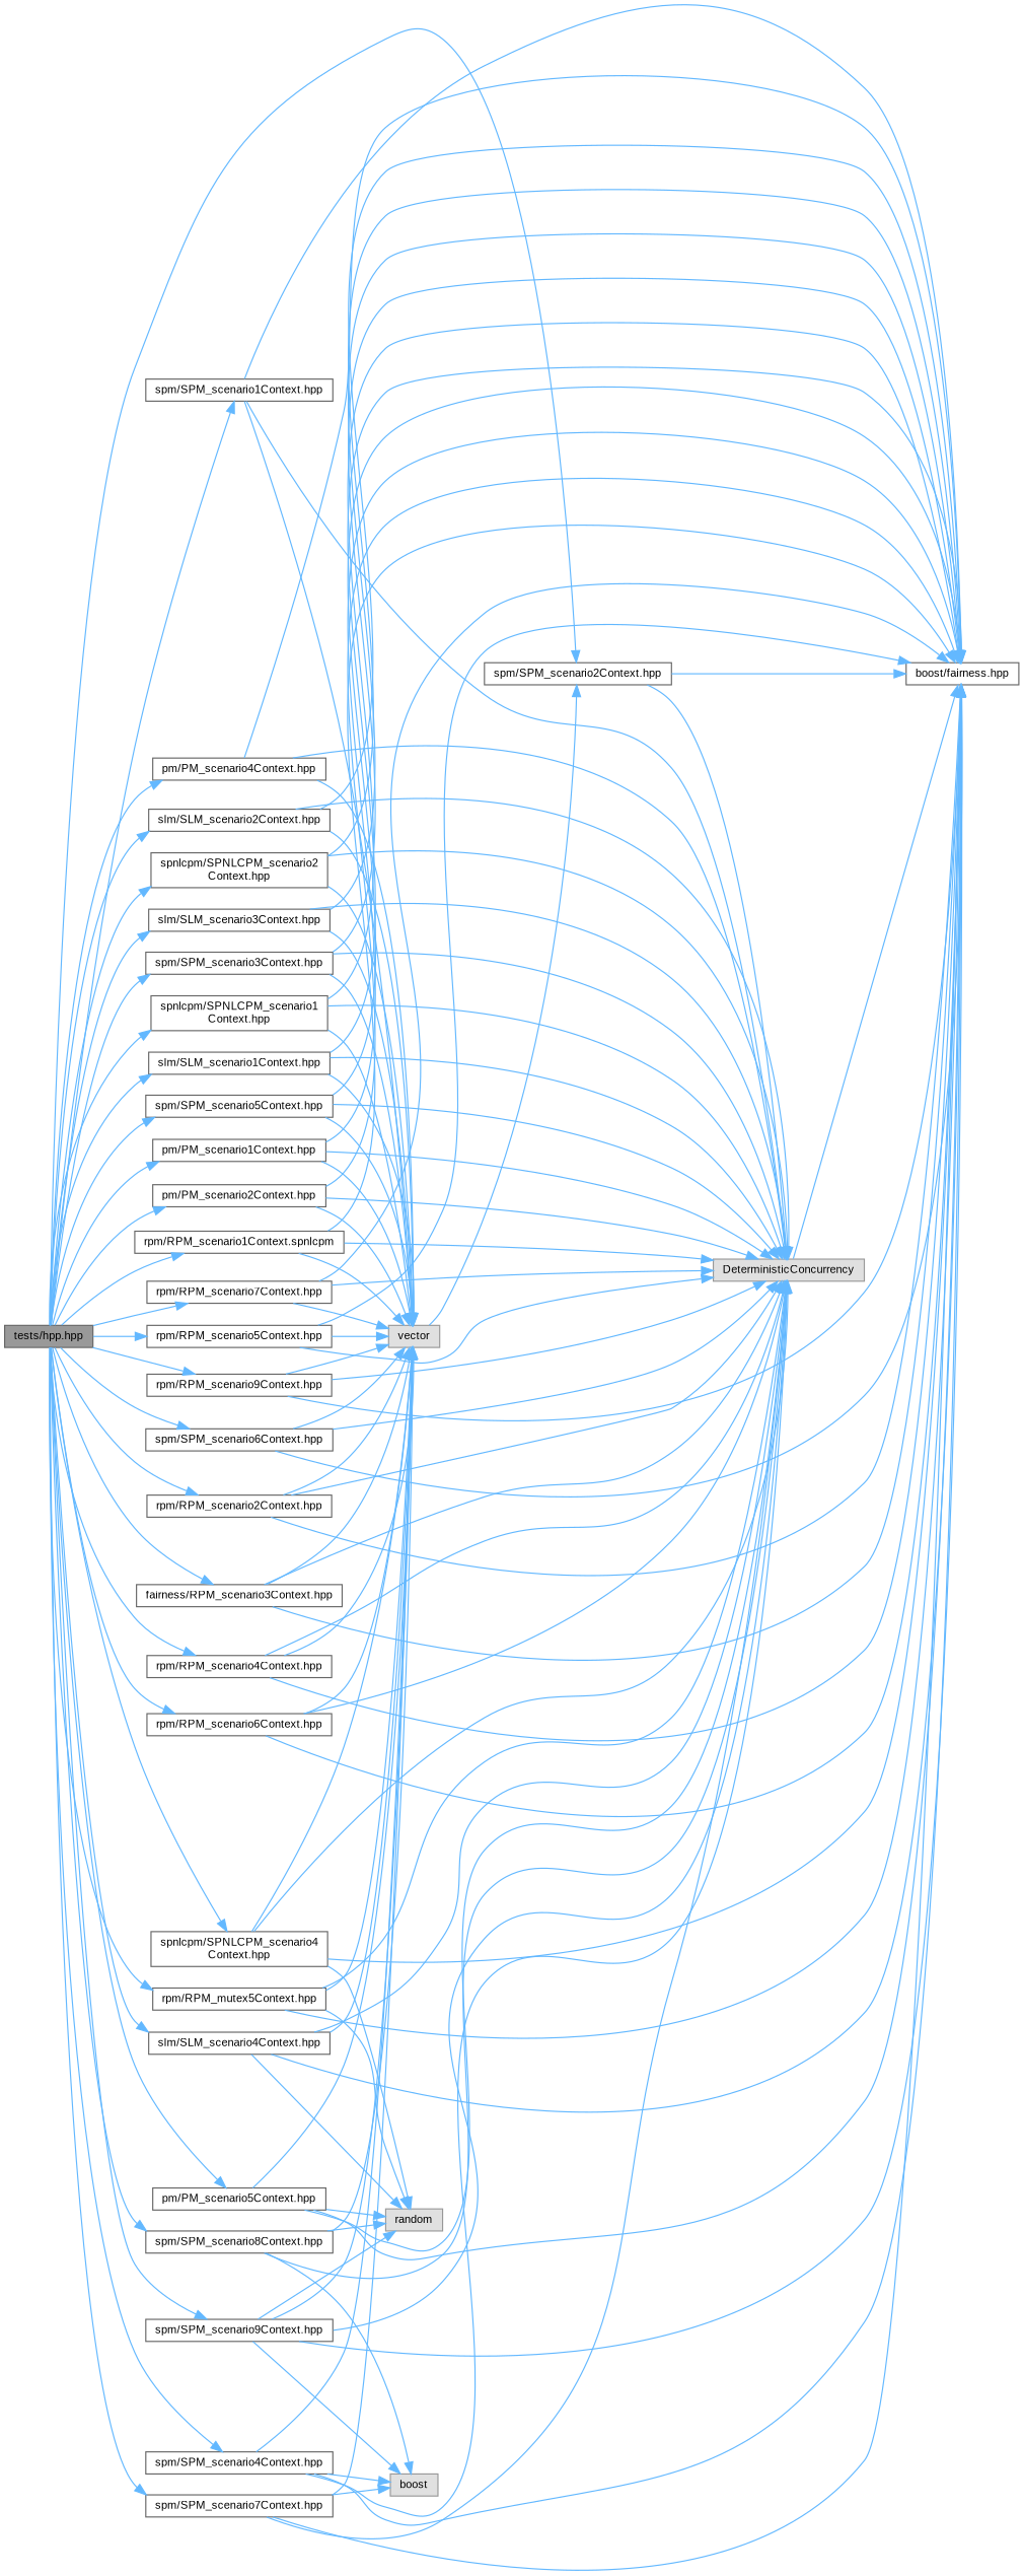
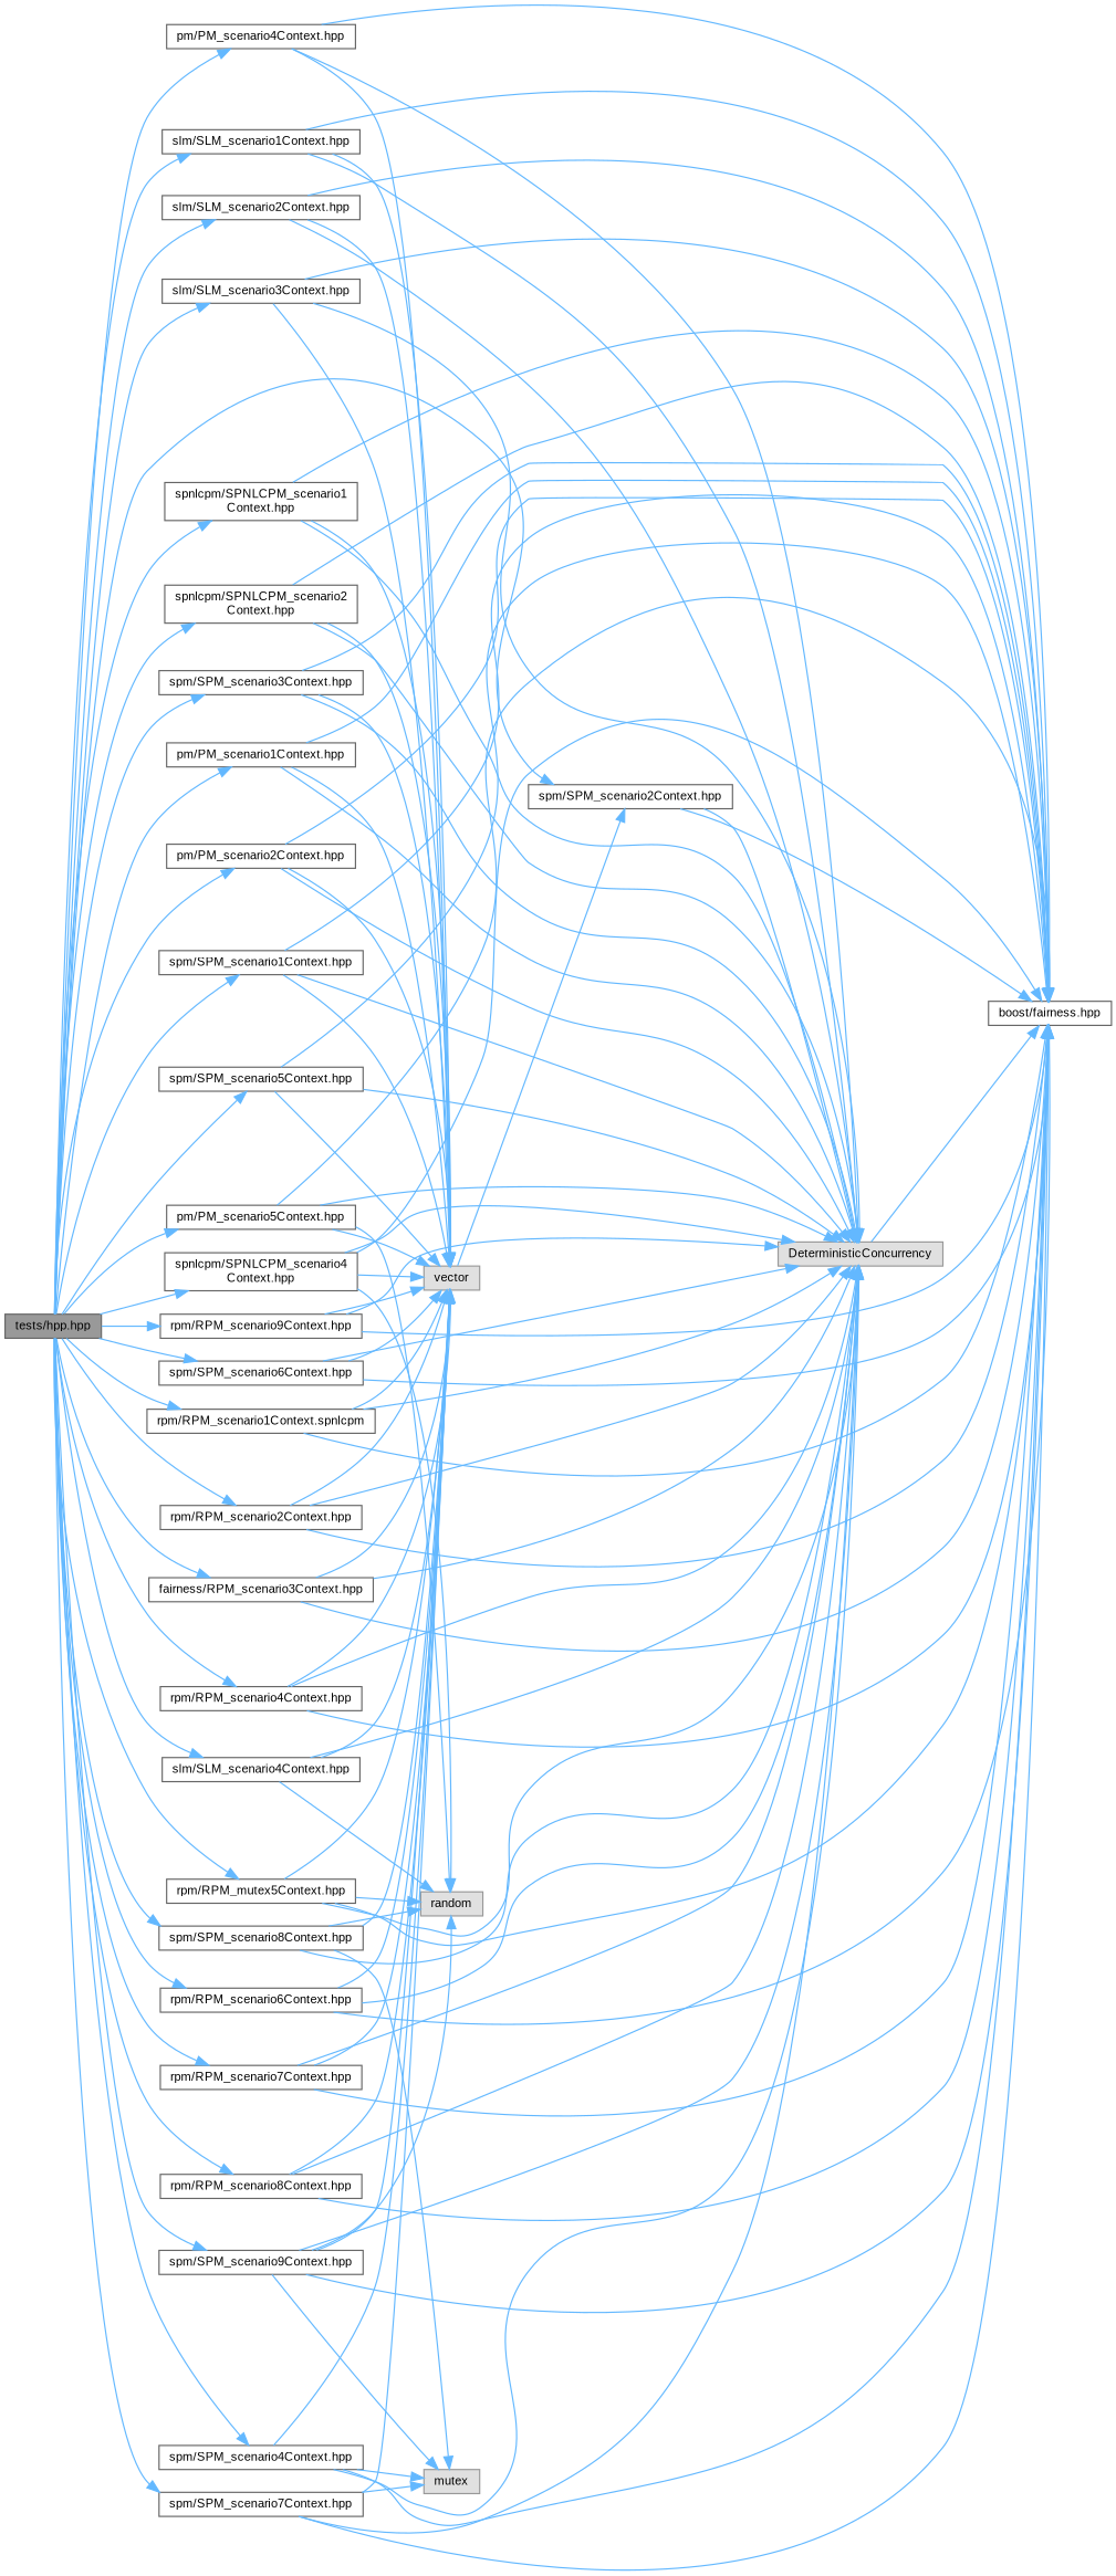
  digraph {
    fontname="Liberation Sans"
    rankdir=LR
    node [color=grey40 fillcolor=white fontname="Liberation Sans" fontsize=10 shape=box style=filled]
    edge [color=steelblue1 fontname="Liberation Sans" fontsize=10 labelfontname=Helvetica labelfontsize=10 style=solid]
    n1 [color=gray40 fillcolor=grey60 fontcolor=black height=0.2 label="tests/hpp.hpp" width=0.4]
    n2 [height=0.2 label="pm/PM_scenario1Context.hpp" width=0.4]
    n3 [height=0.2 label="pm/PM_scenario2Context.hpp" width=0.4]
    n4 [height=0.2 label="pm/PM_scenario4Context.hpp" width=0.4]
    n5 [height=0.2 label="pm/PM_scenario5Context.hpp" width=0.4]
    n6 [height=0.2 label="slm/SLM_scenario1Context.hpp" width=0.4]
    n7 [height=0.2 label="slm/SLM_scenario2Context.hpp" width=0.4]
    n8 [height=0.2 label="slm/SLM_scenario3Context.hpp" width=0.4]
    n9 [height=0.2 label="slm/SLM_scenario4Context.hpp" width=0.4]
    n10 [height=0.2 label="spnlcpm/SPNLCPM_scenario1\lContext.hpp" width=0.4]
    n11 [height=0.2 label="spnlcpm/SPNLCPM_scenario2\lContext.hpp" width=0.4]
    n12 [height=0.2 label="spnlcpm/SPNLCPM_scenario4\lContext.hpp" width=0.4]
    n13 [height=0.2 label="spm/SPM_scenario1Context.hpp" width=0.4]
    n14 [height=0.2 label="spm/SPM_scenario2Context.hpp" width=0.4]
    n15 [height=0.2 label="spm/SPM_scenario3Context.hpp" width=0.4]
    n16 [height=0.2 label="spm/SPM_scenario4Context.hpp" width=0.4]
    n17 [height=0.2 label="spm/SPM_scenario5Context.hpp" width=0.4]
    n18 [height=0.2 label="spm/SPM_scenario6Context.hpp" width=0.4]
    n19 [height=0.2 label="spm/SPM_scenario7Context.hpp" width=0.4]
    n20 [height=0.2 label="spm/SPM_scenario8Context.hpp" width=0.4]
    n21 [height=0.2 label="spm/SPM_scenario9Context.hpp" width=0.4]
    n22 [height=0.2 label="rpm/RPM_scenario1Context.spnlcpm" width=0.4]
    n23 [height=0.2 label="rpm/RPM_scenario2Context.hpp" width=0.4]
    n24 [height=0.2 label="fairness/RPM_scenario3Context.hpp" width=0.4]
    n25 [height=0.2 label="rpm/RPM_scenario4Context.hpp" width=0.4]
    n26 [height=0.2 label="rpm/RPM_mutex5Context.hpp" width=0.4]
    n27 [height=0.2 label="rpm/RPM_scenario6Context.hpp" width=0.4]
    n28 [height=0.2 label="rpm/RPM_scenario7Context.hpp" width=0.4]
-   n29 [height=0.2 label="rpm/RPM_scenario5Context.hpp" width=0.4]
+   n29 [height=0.2 label="rpm/RPM_scenario8Context.hpp" width=0.4]
    n30 [height=0.2 label="rpm/RPM_scenario9Context.hpp" width=0.4]
    n31 [height=0.2 label="boost/fairness.hpp" width=0.4]
    n32 [color=grey60 fillcolor="#E0E0E0" height=0.2 label=DeterministicConcurrency width=0.4]
    n33 [color=grey60 fillcolor="#E0E0E0" height=0.2 label=vector width=0.4]
    n34 [color=grey60 fillcolor="#E0E0E0" height=0.2 label=random width=0.4]
-   n35 [color=grey60 fillcolor="#E0E0E0" height=0.2 label=boost width=0.4]
+   n35 [color=grey60 fillcolor="#E0E0E0" height=0.2 label=mutex width=0.4]
    n1 -> n2
    n1 -> n3
    n1 -> n4
    n1 -> n5
    n1 -> n6
    n1 -> n7
    n1 -> n8
    n1 -> n9
    n1 -> n10
    n1 -> n11
    n1 -> n12
    n1 -> n13
    n1 -> n14
    n1 -> n15
    n1 -> n16
    n1 -> n17
    n1 -> n18
    n1 -> n19
    n1 -> n20
    n1 -> n21
    n1 -> n22
    n1 -> n23
    n1 -> n24
    n1 -> n25
    n1 -> n26
    n1 -> n27
    n1 -> n28
    n1 -> n29
    n1 -> n30
    n2 -> n31
    n2 -> n32
    n2 -> n33
    n3 -> n31
    n3 -> n32
    n3 -> n33
    n4 -> n31
    n4 -> n32
    n4 -> n33
    n5 -> n31
    n5 -> n32
    n5 -> n33
    n5 -> n34
    n6 -> n31
    n6 -> n32
    n6 -> n33
    n7 -> n31
    n7 -> n32
    n7 -> n33
    n8 -> n31
    n8 -> n32
    n8 -> n33
-   n9 -> n31
    n9 -> n32
    n9 -> n33
    n9 -> n34
    n10 -> n31
    n10 -> n32
    n10 -> n33
    n11 -> n31
    n11 -> n32
    n11 -> n33
    n12 -> n31
    n12 -> n32
    n12 -> n33
    n12 -> n34
    n13 -> n31
    n13 -> n32
    n13 -> n33
    n14 -> n31
    n14 -> n32
    n15 -> n31
    n15 -> n32
    n15 -> n33
    n16 -> n31
    n16 -> n32
    n16 -> n33
    n16 -> n35
    n17 -> n31
    n17 -> n32
    n17 -> n33
    n18 -> n31
    n18 -> n32
    n18 -> n33
    n19 -> n31
    n19 -> n32
    n19 -> n33
    n19 -> n35
    n20 -> n32
    n20 -> n33
    n20 -> n34
    n20 -> n35
    n21 -> n31
    n21 -> n32
    n21 -> n33
    n21 -> n34
    n21 -> n35
    n22 -> n31
    n22 -> n32
    n22 -> n33
    n23 -> n31
    n23 -> n32
    n23 -> n33
    n24 -> n31
    n24 -> n32
    n24 -> n33
    n25 -> n31
    n25 -> n32
    n25 -> n33
    n26 -> n31
    n26 -> n32
    n26 -> n33
    n26 -> n34
    n27 -> n31
    n27 -> n32
    n27 -> n33
    n28 -> n31
    n28 -> n32
    n28 -> n33
    n29 -> n31
    n29 -> n32
    n29 -> n33
    n30 -> n31
    n30 -> n32
    n30 -> n33
    n32 -> n31
    n33 -> n14
  }
